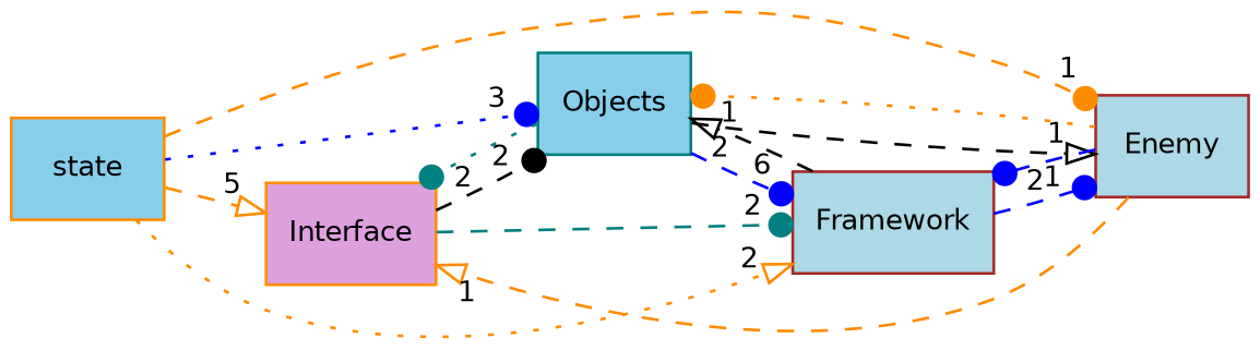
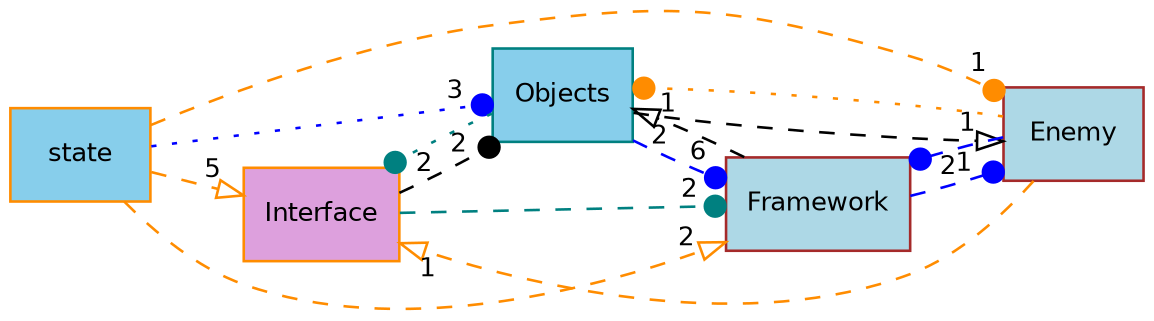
  digraph {
    compound=true
    rankdir=LR
    node [color=darkorange fillcolor=skyblue fontname=Helvetica fontsize=10 shape=box style=filled]
    edge [arrowhead=dot color=darkorange headlabel=2 labeldistance=1.5 labelfontname=Helvetica labelfontsize=10 style=dashed]
    n1 [label=state pencolor=black]
    n2 [fillcolor=plum label=Interface]
    n3 [color=teal label=Objects]
    n4 [color=brown fillcolor=lightblue label=Enemy]
    n5 [color=brown fillcolor=lightblue label=Framework]
    n1 -> n2 [arrowhead=onormal headlabel=5]
    n1 -> n3 [color=blue headlabel=3 style=dotted]
    n1 -> n4 [headlabel=1]
-   n1 -> n5 [arrowhead=onormal style=dotted]
+   n1 -> n5 [arrowhead=onormal]
    n2 -> n3 [color=black]
    n2 -> n5 [color=teal]
    n3 -> n2 [color=teal style=dotted]
    n3 -> n4 [arrowhead=onormal color=black headlabel=1]
    n3 -> n5 [color=blue headlabel=6]
    n4 -> n2 [arrowhead=onormal headlabel=1]
    n4 -> n3 [headlabel=1 style=dotted]
    n4 -> n5 [color=blue]
    n5 -> n3 [arrowhead=onormal color=black]
    n5 -> n4 [color=blue headlabel=1]
  }
